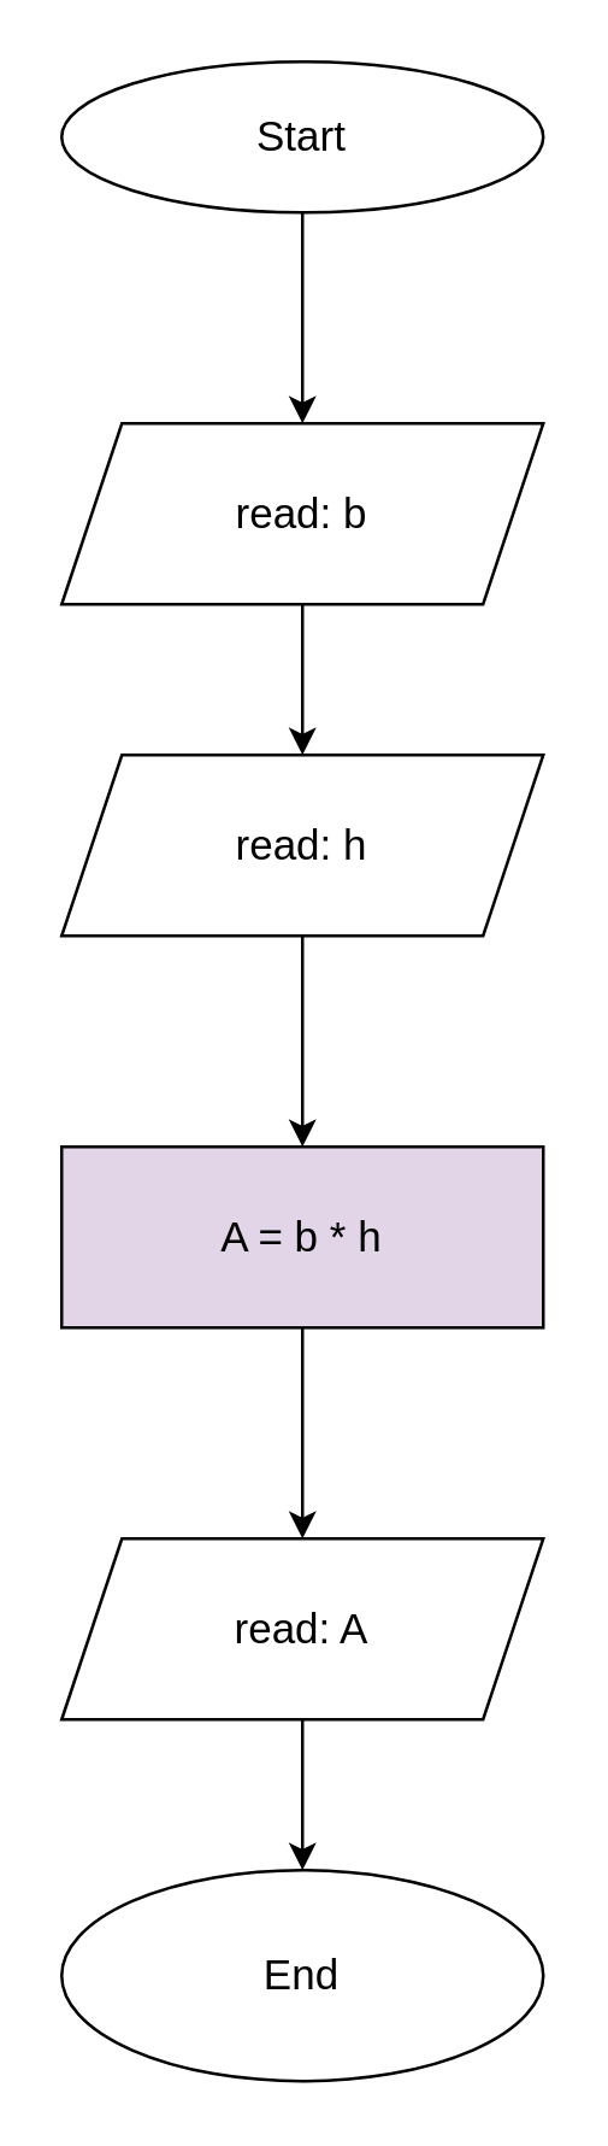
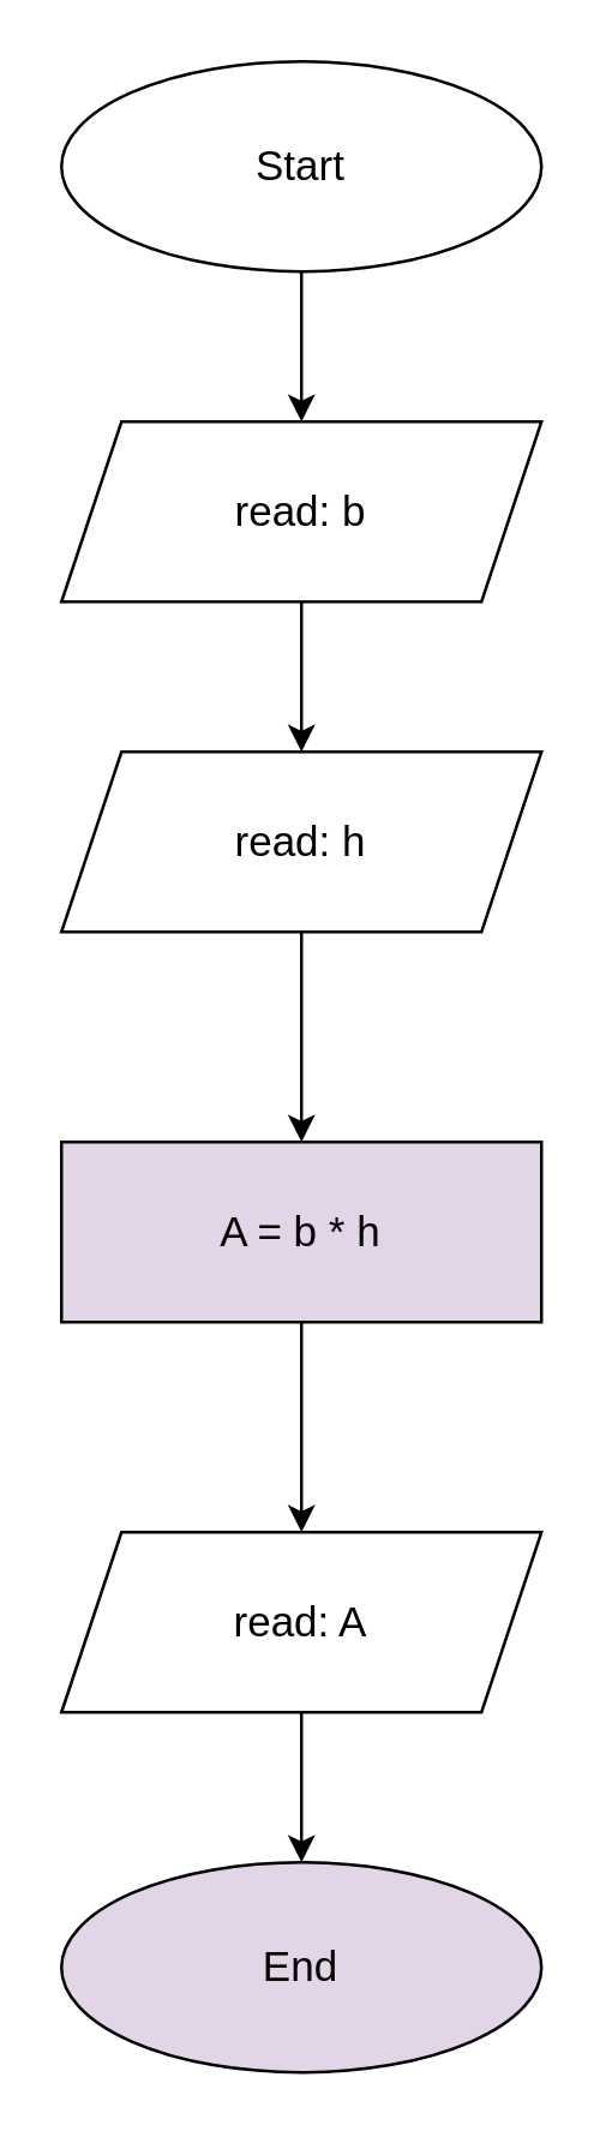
  <mxCell id="0" />
  <mxCell id="1" parent="0" />
  <mxCell id="2" value="" style="edgeStyle=orthogonalEdgeStyle;rounded=0;orthogonalLoop=1;jettySize=auto;html=1;" parent="1" source="3" target="5" edge="1"><mxGeometry relative="1" as="geometry" /></mxCell>
- <mxCell id="3" value="&lt;font style=&quot;font-size: 14px;&quot;&gt;Start&lt;/font&gt;" style="ellipse;whiteSpace=wrap;html=1;" parent="1" vertex="1"><mxGeometry x="20" y="20" width="160" height="50" as="geometry" /></mxCell>
+ <mxCell id="3" value="&lt;font style=&quot;font-size: 14px;&quot;&gt;Start&lt;/font&gt;" style="ellipse;whiteSpace=wrap;html=1;" parent="1" vertex="1"><mxGeometry x="20" y="20" width="160" height="70" as="geometry" /></mxCell>
  <mxCell id="4" value="" style="edgeStyle=orthogonalEdgeStyle;rounded=0;orthogonalLoop=1;jettySize=auto;html=1;" parent="1" source="5" target="7" edge="1"><mxGeometry relative="1" as="geometry" /></mxCell>
  <mxCell id="5" value="&lt;font style=&quot;font-size: 14px;&quot;&gt;read: b&lt;/font&gt;" style="shape=parallelogram;perimeter=parallelogramPerimeter;whiteSpace=wrap;html=1;fixedSize=1;" parent="1" vertex="1"><mxGeometry x="20" y="140" width="160" height="60" as="geometry" /></mxCell>
  <mxCell id="6" value="" style="edgeStyle=orthogonalEdgeStyle;rounded=0;orthogonalLoop=1;jettySize=auto;html=1;" parent="1" source="7" target="9" edge="1"><mxGeometry relative="1" as="geometry" /></mxCell>
  <mxCell id="7" value="&lt;font style=&quot;font-size: 14px;&quot;&gt;read: h&lt;/font&gt;" style="shape=parallelogram;perimeter=parallelogramPerimeter;whiteSpace=wrap;html=1;fixedSize=1;" parent="1" vertex="1"><mxGeometry x="20" y="250" width="160" height="60" as="geometry" /></mxCell>
  <mxCell id="8" value="" style="edgeStyle=orthogonalEdgeStyle;rounded=0;orthogonalLoop=1;jettySize=auto;html=1;" parent="1" source="9" edge="1"><mxGeometry relative="1" as="geometry"><mxPoint x="100" y="510" as="targetPoint" /></mxGeometry></mxCell>
  <mxCell id="9" value="&lt;font style=&quot;font-size: 14px;&quot;&gt;A = b * h&lt;/font&gt;" style="whiteSpace=wrap;html=1;fillColor=#e1d5e7;" parent="1" vertex="1"><mxGeometry x="20" y="380" width="160" height="60" as="geometry" /></mxCell>
- <mxCell id="10" value="&lt;font style=&quot;font-size: 14px;&quot;&gt;End&lt;/font&gt;" style="ellipse;whiteSpace=wrap;html=1;" parent="1" vertex="1"><mxGeometry x="20" y="620" width="160" height="70" as="geometry" /></mxCell>
+ <mxCell id="10" value="&lt;font style=&quot;font-size: 14px;&quot;&gt;End&lt;/font&gt;" style="ellipse;whiteSpace=wrap;html=1;fillColor=#e1d5e7;" parent="1" vertex="1"><mxGeometry x="20" y="620" width="160" height="70" as="geometry" /></mxCell>
  <mxCell id="11" value="" style="edgeStyle=orthogonalEdgeStyle;rounded=0;orthogonalLoop=1;jettySize=auto;html=1;" parent="1" source="12" target="10" edge="1"><mxGeometry relative="1" as="geometry" /></mxCell>
  <mxCell id="12" value="&lt;font style=&quot;font-size: 14px;&quot;&gt;read: A&lt;/font&gt;" style="shape=parallelogram;perimeter=parallelogramPerimeter;whiteSpace=wrap;html=1;fixedSize=1;" parent="1" vertex="1"><mxGeometry x="20" y="510" width="160" height="60" as="geometry" /></mxCell>
